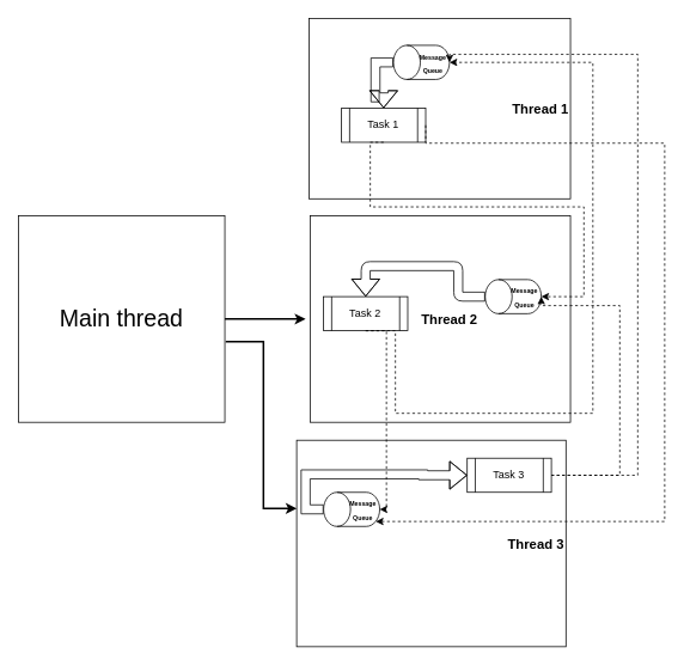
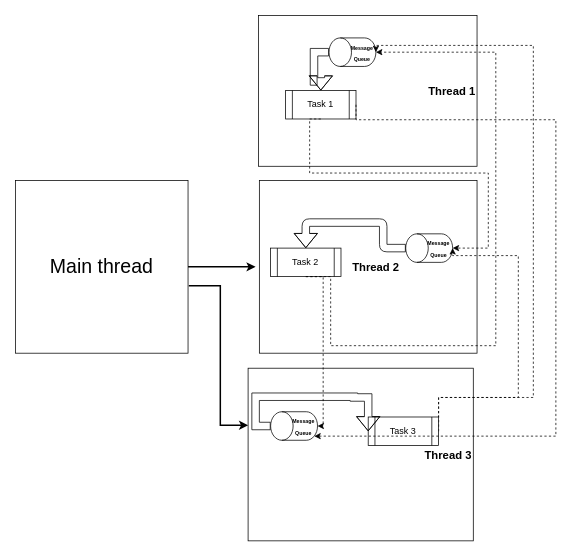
  <mxCell id="0" />
  <mxCell id="1" parent="0" />
  <mxCell id="2" value="" style="group" vertex="1" connectable="0" parent="1"><mxGeometry x="345" y="30" width="290" height="440" as="geometry" /></mxCell>
  <mxCell id="3" value="" style="group" vertex="1" connectable="0" parent="2"><mxGeometry y="210" width="290" height="230" as="geometry" /></mxCell>
  <mxCell id="4" value="&lt;b style=&quot;text-align: right&quot;&gt;&lt;font style=&quot;font-size: 15px&quot;&gt;&amp;nbsp; &amp;nbsp; &amp;nbsp;Thread 2&lt;/font&gt;&lt;/b&gt;" style="rounded=0;whiteSpace=wrap;html=1;align=center;" vertex="1" parent="3"><mxGeometry width="290" height="230" as="geometry" /></mxCell>
  <mxCell id="5" value="&lt;font style=&quot;font-size: 7px&quot;&gt;&lt;b&gt;Message Queue&lt;/b&gt;&lt;/font&gt;" style="shape=cylinder3;whiteSpace=wrap;html=1;boundedLbl=1;backgroundOutline=1;size=15;direction=north;align=center;" vertex="1" parent="3"><mxGeometry x="194.995" y="71.003" width="62.5" height="38" as="geometry" /></mxCell>
  <mxCell id="6" value="Task 2" style="shape=process;whiteSpace=wrap;html=1;backgroundOutline=1;" vertex="1" parent="3"><mxGeometry x="15" y="90" width="93.75" height="38" as="geometry" /></mxCell>
  <mxCell id="7" style="edgeStyle=orthogonalEdgeStyle;orthogonalLoop=1;jettySize=auto;html=1;exitX=0.5;exitY=0;exitDx=0;exitDy=0;exitPerimeter=0;entryX=0.5;entryY=0;entryDx=0;entryDy=0;curved=1;shape=flexArrow;" edge="1" parent="3" source="5" target="6"><mxGeometry relative="1" as="geometry"><Array as="points"><mxPoint x="165" y="90" /><mxPoint x="165" y="56" /><mxPoint x="62" y="56" /></Array></mxGeometry></mxCell>
  <mxCell id="8" value="" style="group" vertex="1" connectable="0" parent="2"><mxGeometry width="290" height="191" as="geometry" /></mxCell>
  <mxCell id="9" value="&lt;b&gt;&lt;font style=&quot;font-size: 15px&quot;&gt;&amp;nbsp; &amp;nbsp; &amp;nbsp;Thread 1&lt;/font&gt;&lt;/b&gt;" style="rounded=0;whiteSpace=wrap;html=1;align=right;" vertex="1" parent="8"><mxGeometry x="-1" y="-10" width="291" height="201" as="geometry" /></mxCell>
  <mxCell id="10" value="&lt;font style=&quot;font-size: 7px&quot;&gt;&lt;b&gt;Message Queue&lt;/b&gt;&lt;/font&gt;" style="shape=cylinder3;whiteSpace=wrap;html=1;boundedLbl=1;backgroundOutline=1;size=15;direction=north;" vertex="1" parent="8"><mxGeometry x="92.755" y="20.003" width="62.5" height="38" as="geometry" /></mxCell>
  <mxCell id="11" value="Task 1" style="shape=process;whiteSpace=wrap;html=1;backgroundOutline=1;" vertex="1" parent="8"><mxGeometry x="35" y="90" width="93.75" height="38" as="geometry" /></mxCell>
  <mxCell id="12" style="edgeStyle=orthogonalEdgeStyle;rounded=0;orthogonalLoop=1;jettySize=auto;html=1;exitX=0.5;exitY=0;exitDx=0;exitDy=0;exitPerimeter=0;entryX=0.5;entryY=0;entryDx=0;entryDy=0;shape=flexArrow;" edge="1" parent="8" source="10" target="11"><mxGeometry relative="1" as="geometry" /></mxCell>
  <mxCell id="13" style="edgeStyle=orthogonalEdgeStyle;rounded=0;orthogonalLoop=1;jettySize=auto;html=1;exitX=0.5;exitY=1;exitDx=0;exitDy=0;entryX=0.5;entryY=1;entryDx=0;entryDy=0;entryPerimeter=0;dashed=1;" edge="1" parent="2" source="6" target="10"><mxGeometry relative="1" as="geometry"><Array as="points"><mxPoint x="95" y="338" /><mxPoint x="95" y="430" /><mxPoint x="315" y="430" /><mxPoint x="315" y="39" /></Array></mxGeometry></mxCell>
  <mxCell id="14" style="edgeStyle=orthogonalEdgeStyle;rounded=0;orthogonalLoop=1;jettySize=auto;html=1;exitX=0.5;exitY=1;exitDx=0;exitDy=0;entryX=0.5;entryY=1;entryDx=0;entryDy=0;entryPerimeter=0;strokeWidth=1;dashed=1;" edge="1" parent="2" source="11" target="5"><mxGeometry relative="1" as="geometry"><Array as="points"><mxPoint x="67" y="200" /><mxPoint x="305" y="200" /><mxPoint x="305" y="300" /></Array></mxGeometry></mxCell>
  <mxCell id="15" style="edgeStyle=orthogonalEdgeStyle;rounded=0;orthogonalLoop=1;jettySize=auto;html=1;strokeWidth=2;" edge="1" parent="1" source="16"><mxGeometry relative="1" as="geometry"><mxPoint x="340" y="355" as="targetPoint" /></mxGeometry></mxCell>
  <mxCell id="16" value="&lt;font style=&quot;font-size: 26px&quot;&gt;Main thread&lt;/font&gt;" style="whiteSpace=wrap;html=1;aspect=fixed;" vertex="1" parent="1"><mxGeometry x="20" y="240" width="230" height="230" as="geometry" /></mxCell>
  <mxCell id="17" value="&lt;b&gt;&lt;font style=&quot;font-size: 15px&quot;&gt;&amp;nbsp; &amp;nbsp; &amp;nbsp;Thread 3&lt;/font&gt;&lt;/b&gt;" style="rounded=0;whiteSpace=wrap;html=1;align=right;" vertex="1" parent="1"><mxGeometry x="330" y="490" width="300" height="230" as="geometry" /></mxCell>
  <mxCell id="18" style="edgeStyle=orthogonalEdgeStyle;rounded=0;orthogonalLoop=1;jettySize=auto;html=1;exitX=1;exitY=0.5;exitDx=0;exitDy=0;entryX=0.5;entryY=1;entryDx=0;entryDy=0;entryPerimeter=0;dashed=1;strokeWidth=1;" edge="1" parent="1" source="20" target="5"><mxGeometry relative="1" as="geometry"><Array as="points"><mxPoint x="690" y="529" /><mxPoint x="690" y="340" /><mxPoint x="603" y="340" /></Array></mxGeometry></mxCell>
  <mxCell id="19" style="edgeStyle=orthogonalEdgeStyle;rounded=0;orthogonalLoop=1;jettySize=auto;html=1;exitX=1;exitY=0.5;exitDx=0;exitDy=0;entryX=0.5;entryY=1;entryDx=0;entryDy=0;entryPerimeter=0;dashed=1;strokeWidth=1;" edge="1" parent="1" source="20" target="10"><mxGeometry relative="1" as="geometry"><Array as="points"><mxPoint x="710" y="529" /><mxPoint x="710" y="60" /><mxPoint x="500" y="60" /></Array></mxGeometry></mxCell>
- <mxCell id="20" value="Task 3" style="shape=process;whiteSpace=wrap;html=1;backgroundOutline=1;" vertex="1" parent="1"><mxGeometry x="520" y="510" width="93.75" height="38" as="geometry" /></mxCell>
+ <mxCell id="20" value="Task 3" style="shape=process;whiteSpace=wrap;html=1;backgroundOutline=1;" vertex="1" parent="1"><mxGeometry x="490" y="555" width="93.75" height="38" as="geometry" /></mxCell>
  <mxCell id="21" style="edgeStyle=orthogonalEdgeStyle;rounded=0;orthogonalLoop=1;jettySize=auto;html=1;exitX=0.5;exitY=0;exitDx=0;exitDy=0;exitPerimeter=0;entryX=0;entryY=0.5;entryDx=0;entryDy=0;strokeWidth=1;shape=flexArrow;" edge="1" parent="1" source="22" target="20"><mxGeometry relative="1" as="geometry"><Array as="points"><mxPoint x="340" y="567" /><mxPoint x="340" y="528" /><mxPoint x="471" y="528" /><mxPoint x="471" y="529" /></Array></mxGeometry></mxCell>
  <mxCell id="22" value="&lt;font style=&quot;font-size: 7px&quot;&gt;&lt;b&gt;Message Queue&lt;/b&gt;&lt;/font&gt;" style="shape=cylinder3;whiteSpace=wrap;html=1;boundedLbl=1;backgroundOutline=1;size=15;direction=north;align=center;" vertex="1" parent="1"><mxGeometry x="360.005" y="548.003" width="62.5" height="38" as="geometry" /></mxCell>
  <mxCell id="23" style="edgeStyle=orthogonalEdgeStyle;rounded=0;orthogonalLoop=1;jettySize=auto;html=1;exitX=0.5;exitY=1;exitDx=0;exitDy=0;entryX=0.5;entryY=1;entryDx=0;entryDy=0;entryPerimeter=0;dashed=1;strokeWidth=1;" edge="1" parent="1" source="6" target="22"><mxGeometry relative="1" as="geometry"><Array as="points"><mxPoint x="430" y="368" /><mxPoint x="430" y="567" /></Array></mxGeometry></mxCell>
  <mxCell id="24" style="edgeStyle=orthogonalEdgeStyle;rounded=0;orthogonalLoop=1;jettySize=auto;html=1;exitX=1;exitY=0.5;exitDx=0;exitDy=0;entryX=0.145;entryY=1;entryDx=0;entryDy=-4.35;entryPerimeter=0;dashed=1;strokeWidth=1;" edge="1" parent="1" source="11" target="22"><mxGeometry relative="1" as="geometry"><Array as="points"><mxPoint x="740" y="159" /><mxPoint x="740" y="581" /></Array></mxGeometry></mxCell>
  <mxCell id="25" style="edgeStyle=orthogonalEdgeStyle;rounded=0;orthogonalLoop=1;jettySize=auto;html=1;strokeWidth=2;" edge="1" parent="1"><mxGeometry relative="1" as="geometry"><mxPoint x="251" y="380" as="sourcePoint" /><mxPoint x="330" y="566" as="targetPoint" /><Array as="points"><mxPoint x="251" y="380" /><mxPoint x="293" y="380" /><mxPoint x="293" y="566" /></Array></mxGeometry></mxCell>
